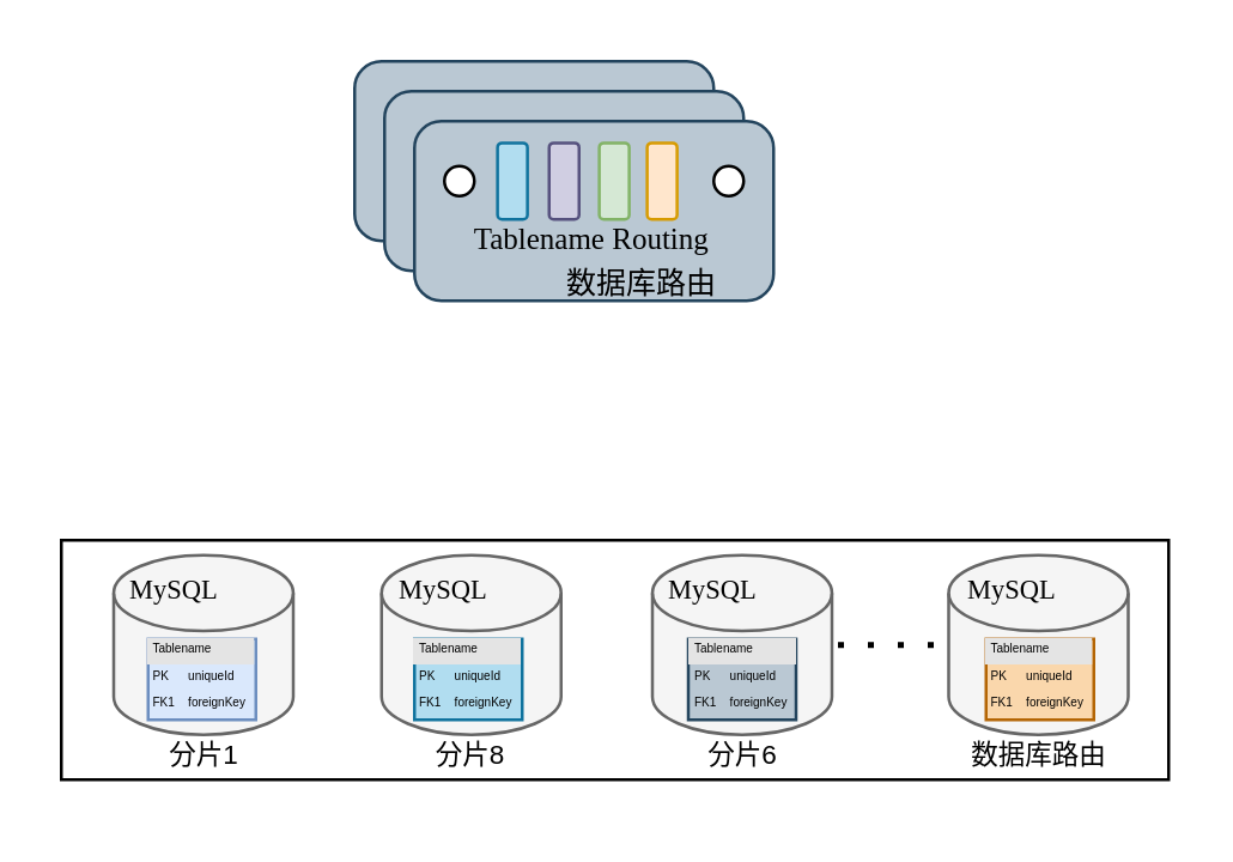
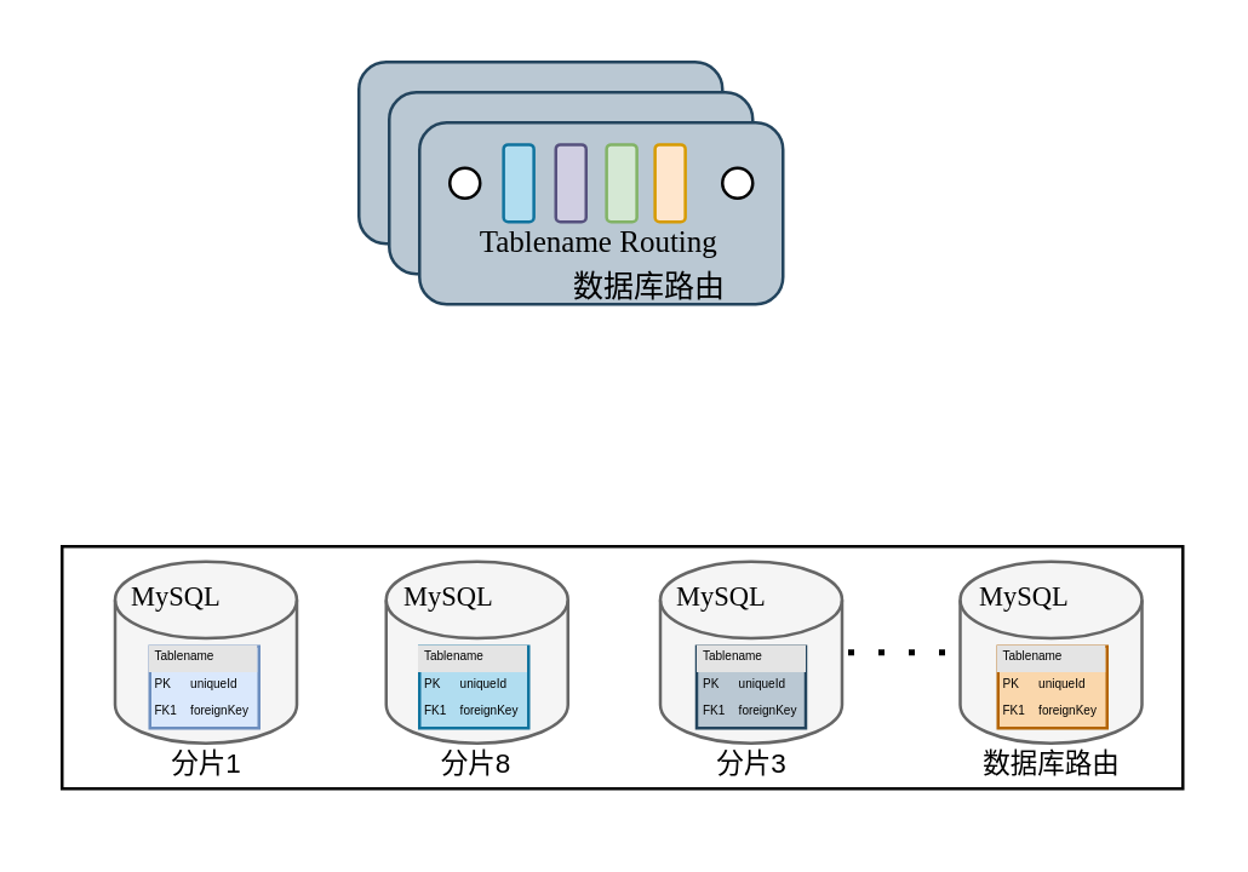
  <mxCell id="0" />
  <mxCell id="1" parent="0" />
  <mxCell id="2" value="" style="rounded=0;whiteSpace=wrap;html=1;" vertex="1" parent="1"><mxGeometry x="20" y="180" width="370" height="80" as="geometry" /></mxCell>
  <mxCell id="3" value="" style="rounded=1;whiteSpace=wrap;html=1;fillColor=#bac8d3;strokeColor=#23445d;" vertex="1" parent="1"><mxGeometry x="118" y="20" width="120" height="60" as="geometry" /></mxCell>
  <mxCell id="4" value="" style="rounded=1;whiteSpace=wrap;html=1;fillColor=#bac8d3;strokeColor=#23445d;" vertex="1" parent="1"><mxGeometry x="128" y="30" width="120" height="60" as="geometry" /></mxCell>
  <mxCell id="5" value="" style="rounded=1;whiteSpace=wrap;html=1;fillColor=#bac8d3;strokeColor=#23445d;" vertex="1" parent="1"><mxGeometry x="138" y="40" width="120" height="60" as="geometry" /></mxCell>
  <mxCell id="6" value="" style="rounded=1;whiteSpace=wrap;html=1;rotation=90;fillColor=#b1ddf0;strokeColor=#10739e;" vertex="1" parent="1"><mxGeometry x="158" y="55" width="25.5" height="10" as="geometry" /></mxCell>
  <mxCell id="7" value="" style="rounded=1;whiteSpace=wrap;html=1;rotation=90;fillColor=#d0cee2;strokeColor=#56517e;" vertex="1" parent="1"><mxGeometry x="175.25" y="55" width="25.5" height="10" as="geometry" /></mxCell>
  <mxCell id="8" value="" style="rounded=1;whiteSpace=wrap;html=1;rotation=90;fillColor=#d5e8d4;strokeColor=#82b366;" vertex="1" parent="1"><mxGeometry x="192" y="55" width="25.5" height="10" as="geometry" /></mxCell>
  <mxCell id="9" value="" style="rounded=1;whiteSpace=wrap;html=1;rotation=90;fillColor=#ffe6cc;strokeColor=#d79b00;" vertex="1" parent="1"><mxGeometry x="208" y="55" width="25.5" height="10" as="geometry" /></mxCell>
  <mxCell id="10" value="" style="ellipse;whiteSpace=wrap;html=1;aspect=fixed;" vertex="1" parent="1"><mxGeometry x="148" y="55" width="10" height="10" as="geometry" /></mxCell>
  <mxCell id="11" value="" style="ellipse;whiteSpace=wrap;html=1;aspect=fixed;" vertex="1" parent="1"><mxGeometry x="238" y="55" width="10" height="10" as="geometry" /></mxCell>
  <mxCell id="12" value="&lt;font style=&quot;font-size: 10px;&quot; face=&quot;Times New Roman&quot;&gt;Tablename Routing&lt;/font&gt;&lt;div&gt;&lt;font style=&quot;font-size: 10px;&quot;&gt;&amp;nbsp; &amp;nbsp; &amp;nbsp; &amp;nbsp; &amp;nbsp; &amp;nbsp; 数据库路由&lt;/font&gt;&lt;/div&gt;" style="text;html=1;align=center;verticalAlign=middle;whiteSpace=wrap;rounded=0;" vertex="1" parent="1"><mxGeometry x="154" y="71" width="87" height="30" as="geometry" /></mxCell>
  <mxCell id="13" value="" style="shape=cylinder3;whiteSpace=wrap;html=1;boundedLbl=1;backgroundOutline=1;size=12.672;fillColor=#f5f5f5;strokeColor=#666666;fontColor=#333333;" vertex="1" parent="1"><mxGeometry x="37.5" y="185" width="60" height="60" as="geometry" /></mxCell>
  <mxCell id="14" value="" style="shape=cylinder3;whiteSpace=wrap;html=1;boundedLbl=1;backgroundOutline=1;size=12.672;fillColor=#f5f5f5;strokeColor=#666666;fontColor=#333333;" vertex="1" parent="1"><mxGeometry x="217.5" y="185" width="60" height="60" as="geometry" /></mxCell>
  <mxCell id="15" value="" style="shape=cylinder3;whiteSpace=wrap;html=1;boundedLbl=1;backgroundOutline=1;size=12.672;fillColor=#f5f5f5;strokeColor=#666666;fontColor=#333333;" vertex="1" parent="1"><mxGeometry x="127" y="185" width="60" height="60" as="geometry" /></mxCell>
  <mxCell id="16" value="" style="shape=cylinder3;whiteSpace=wrap;html=1;boundedLbl=1;backgroundOutline=1;size=12.672;fillColor=#f5f5f5;strokeColor=#666666;fontColor=#333333;" vertex="1" parent="1"><mxGeometry x="316.5" y="185" width="60" height="60" as="geometry" /></mxCell>
  <mxCell id="17" style="edgeStyle=orthogonalEdgeStyle;rounded=0;orthogonalLoop=1;jettySize=auto;html=1;entryX=0;entryY=0.5;entryDx=0;entryDy=0;entryPerimeter=0;endArrow=none;startFill=0;dashed=1;dashPattern=1 4;strokeWidth=2;" edge="1" parent="1"><mxGeometry relative="1" as="geometry"><mxPoint x="279.5" y="215" as="sourcePoint" /><mxPoint x="318.5" y="215" as="targetPoint" /></mxGeometry></mxCell>
  <mxCell id="18" value="&lt;font style=&quot;font-size: 9px;&quot; face=&quot;Times New Roman&quot;&gt;MySQL&lt;/font&gt;" style="text;html=1;align=center;verticalAlign=middle;whiteSpace=wrap;rounded=0;" vertex="1" parent="1"><mxGeometry x="28" y="181" width="60" height="30" as="geometry" /></mxCell>
  <mxCell id="19" value="&lt;font style=&quot;font-size: 9px;&quot; face=&quot;Times New Roman&quot;&gt;MySQL&lt;/font&gt;" style="text;html=1;align=center;verticalAlign=middle;whiteSpace=wrap;rounded=0;" vertex="1" parent="1"><mxGeometry x="308" y="181" width="60" height="30" as="geometry" /></mxCell>
  <mxCell id="20" value="&lt;font style=&quot;font-size: 9px;&quot; face=&quot;Times New Roman&quot;&gt;MySQL&lt;/font&gt;" style="text;html=1;align=center;verticalAlign=middle;whiteSpace=wrap;rounded=0;" vertex="1" parent="1"><mxGeometry x="118" y="181" width="60" height="30" as="geometry" /></mxCell>
  <mxCell id="21" value="&lt;font style=&quot;font-size: 9px;&quot; face=&quot;Times New Roman&quot;&gt;MySQL&lt;/font&gt;" style="text;html=1;align=center;verticalAlign=middle;whiteSpace=wrap;rounded=0;" vertex="1" parent="1"><mxGeometry x="208" y="181" width="60" height="30" as="geometry" /></mxCell>
  <mxCell id="22" value="&lt;font style=&quot;font-size: 9px;&quot;&gt;分片1&lt;/font&gt;" style="text;html=1;align=center;verticalAlign=middle;whiteSpace=wrap;rounded=0;" vertex="1" parent="1"><mxGeometry x="37.5" y="236" width="60" height="30" as="geometry" /></mxCell>
  <mxCell id="23" value="&lt;font style=&quot;font-size: 9px;&quot;&gt;分片8&lt;/font&gt;" style="text;html=1;align=center;verticalAlign=middle;whiteSpace=wrap;rounded=0;" vertex="1" parent="1"><mxGeometry x="127" y="236" width="60" height="30" as="geometry" /></mxCell>
- <mxCell id="24" value="&lt;font style=&quot;font-size: 9px;&quot;&gt;分片6&lt;/font&gt;" style="text;html=1;align=center;verticalAlign=middle;whiteSpace=wrap;rounded=0;" vertex="1" parent="1"><mxGeometry x="217.5" y="236" width="60" height="30" as="geometry" /></mxCell>
+ <mxCell id="24" value="&lt;font style=&quot;font-size: 9px;&quot;&gt;分片3&lt;/font&gt;" style="text;html=1;align=center;verticalAlign=middle;whiteSpace=wrap;rounded=0;" vertex="1" parent="1"><mxGeometry x="217.5" y="236" width="60" height="30" as="geometry" /></mxCell>
  <mxCell id="25" value="&lt;font style=&quot;font-size: 9px;&quot;&gt;数据库路由&lt;/font&gt;" style="text;html=1;align=center;verticalAlign=middle;whiteSpace=wrap;rounded=0;" vertex="1" parent="1"><mxGeometry x="316.5" y="236" width="60" height="30" as="geometry" /></mxCell>
  <mxCell id="26" value="&lt;div style=&quot;box-sizing:border-box;width:100%;background:#e4e4e4;padding:2px;&quot;&gt;Tablename&lt;/div&gt;&lt;table style=&quot;width: 100%;&quot; cellpadding=&quot;2&quot; cellspacing=&quot;0&quot;&gt;&lt;tbody&gt;&lt;tr&gt;&lt;td&gt;PK&lt;/td&gt;&lt;td&gt;uniqueId&lt;/td&gt;&lt;/tr&gt;&lt;tr&gt;&lt;td&gt;FK1&lt;/td&gt;&lt;td&gt;foreignKey&lt;/td&gt;&lt;/tr&gt;&lt;tr&gt;&lt;td&gt;&lt;/td&gt;&lt;td&gt;fieldname&lt;/td&gt;&lt;/tr&gt;&lt;/tbody&gt;&lt;/table&gt;" style="verticalAlign=top;align=left;overflow=fill;html=1;whiteSpace=wrap;fontSize=4;fillColor=#dae8fc;strokeColor=#6c8ebf;" vertex="1" parent="1"><mxGeometry x="49" y="213" width="36" height="27" as="geometry" /></mxCell>
  <mxCell id="27" value="&lt;div style=&quot;box-sizing:border-box;width:100%;background:#e4e4e4;padding:2px;&quot;&gt;Tablename&lt;/div&gt;&lt;table style=&quot;width: 100%;&quot; cellpadding=&quot;2&quot; cellspacing=&quot;0&quot;&gt;&lt;tbody&gt;&lt;tr&gt;&lt;td&gt;PK&lt;/td&gt;&lt;td&gt;uniqueId&lt;/td&gt;&lt;/tr&gt;&lt;tr&gt;&lt;td&gt;FK1&lt;/td&gt;&lt;td&gt;foreignKey&lt;/td&gt;&lt;/tr&gt;&lt;tr&gt;&lt;td&gt;&lt;/td&gt;&lt;td&gt;fieldname&lt;/td&gt;&lt;/tr&gt;&lt;/tbody&gt;&lt;/table&gt;" style="verticalAlign=top;align=left;overflow=fill;html=1;whiteSpace=wrap;fontSize=4;fillColor=#b1ddf0;strokeColor=#10739e;" vertex="1" parent="1"><mxGeometry x="138" y="213" width="36" height="27" as="geometry" /></mxCell>
  <mxCell id="28" value="&lt;div style=&quot;box-sizing:border-box;width:100%;background:#e4e4e4;padding:2px;&quot;&gt;Tablename&lt;/div&gt;&lt;table style=&quot;width: 100%;&quot; cellpadding=&quot;2&quot; cellspacing=&quot;0&quot;&gt;&lt;tbody&gt;&lt;tr&gt;&lt;td&gt;PK&lt;/td&gt;&lt;td&gt;uniqueId&lt;/td&gt;&lt;/tr&gt;&lt;tr&gt;&lt;td&gt;FK1&lt;/td&gt;&lt;td&gt;foreignKey&lt;/td&gt;&lt;/tr&gt;&lt;tr&gt;&lt;td&gt;&lt;/td&gt;&lt;td&gt;fieldname&lt;/td&gt;&lt;/tr&gt;&lt;/tbody&gt;&lt;/table&gt;" style="verticalAlign=top;align=left;overflow=fill;html=1;whiteSpace=wrap;fontSize=4;fillColor=#bac8d3;strokeColor=#23445d;" vertex="1" parent="1"><mxGeometry x="229.5" y="213" width="36" height="27" as="geometry" /></mxCell>
  <mxCell id="29" value="&lt;div style=&quot;box-sizing:border-box;width:100%;background:#e4e4e4;padding:2px;&quot;&gt;Tablename&lt;/div&gt;&lt;table style=&quot;width: 100%;&quot; cellpadding=&quot;2&quot; cellspacing=&quot;0&quot;&gt;&lt;tbody&gt;&lt;tr&gt;&lt;td&gt;PK&lt;/td&gt;&lt;td&gt;uniqueId&lt;/td&gt;&lt;/tr&gt;&lt;tr&gt;&lt;td&gt;FK1&lt;/td&gt;&lt;td&gt;foreignKey&lt;/td&gt;&lt;/tr&gt;&lt;tr&gt;&lt;td&gt;&lt;/td&gt;&lt;td&gt;fieldname&lt;/td&gt;&lt;/tr&gt;&lt;/tbody&gt;&lt;/table&gt;" style="verticalAlign=top;align=left;overflow=fill;html=1;whiteSpace=wrap;fontSize=4;fillColor=#fad7ac;strokeColor=#b46504;" vertex="1" parent="1"><mxGeometry x="329" y="213" width="36" height="27" as="geometry" /></mxCell>
